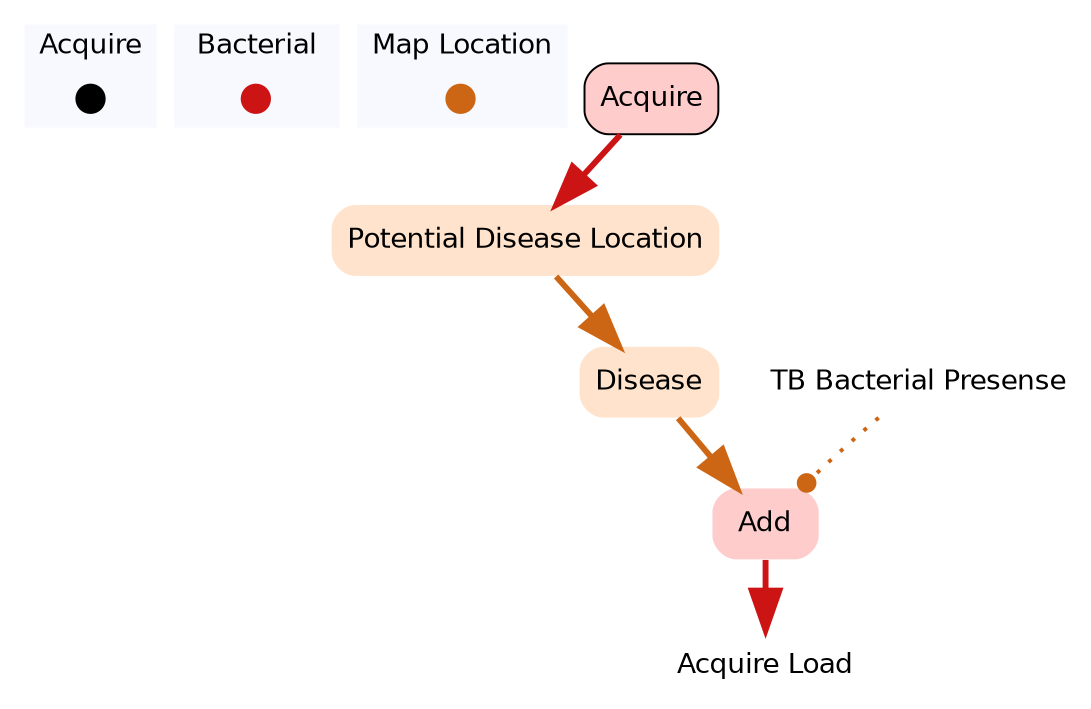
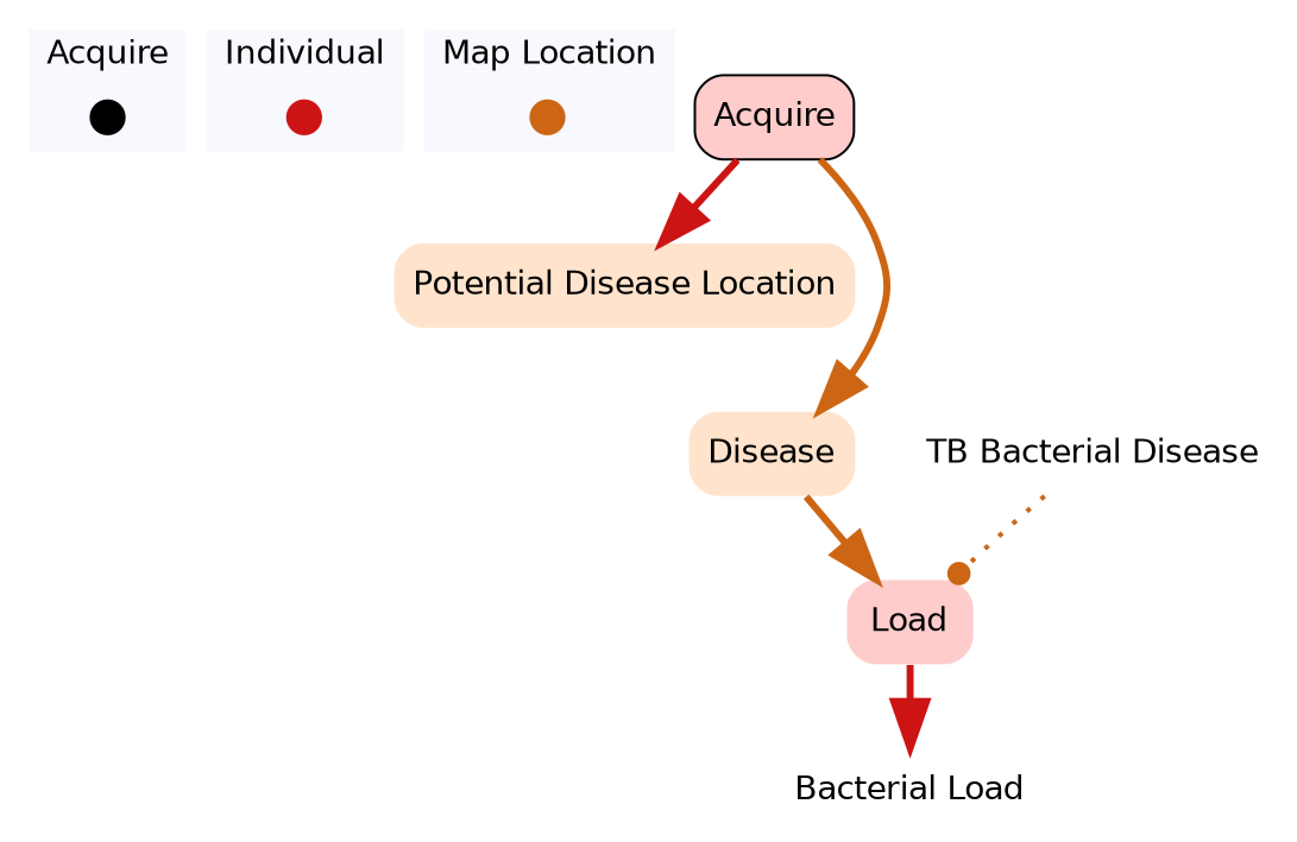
  digraph {
    node [color=black shape=none style=filled fontname=Helvetica]
    edge [arrowsize=2.0 color="0.074, 0.9 , 0.8" penwidth=3.0]
    contextOverview [fixedsize=true fontcolor=white height=.2 shape=point width=.2 fontname=""]
    acquireOverview [color="0.0, 0.9 , 0.8" fixedsize=true fontcolor=white height=.2 shape=point width=.2]
    potentialDiseaseLocationOverview [color="0.074, 0.9 , 0.8" fixedsize=true fontcolor=white height=.2 shape=point width=.2]
-   n4 [color=none fillcolor=white fontsize=14 label="Acquire Load"]
-   n5 [color="0.0, 0.2, 1.0" label=Add style="rounded,filled"]
-   n6 [color=none fillcolor=white fontsize=14 label="TB Bacterial Presense"]
+   n4 [color=none fillcolor=white fontsize=14 label="Bacterial Load"]
+   n5 [color="0.0, 0.2, 1.0" label=Load style="rounded,filled"]
+   n6 [color=none fillcolor=white fontsize=14 label="TB Bacterial Disease"]
    n7 [fillcolor="0.0, 0.2, 1.0" label=Acquire shape=box style="rounded,filled"]
    n8 [color=gray fillcolor="0.074, 0.2, 1.0" label="Potential Disease Location" style="rounded,filled"]
    n9 [color="0.074, 0.2, 1.0" label=Disease style="rounded,filled"]
    subgraph cluster_1 {
      color=white
      fillcolor=ghostwhite
      fontname=Helvetica
      label=Acquire
      labeljust=l
      style=filled
      contextOverview
    }
    subgraph cluster_2 {
      color=white
      fillcolor=ghostwhite
      fontname=Helvetica
-     label=Bacterial
+     label=Individual
      labeljust=l
      nodesep=0.1
      style=filled
      acquireOverview
    }
    subgraph cluster_3 {
      color=white
      fillcolor=ghostwhite
      fontname=Helvetica
      label="Map Location"
      labeljust=l
      nodesep=0.1
      style=filled
      potentialDiseaseLocationOverview
    }
    n5 -> n4 [color="0.0, 0.9 , 0.8"]
    n6 -> n5 [arrowhead=dot headport=ne penwidth=2.0 style=dotted arrowsize=""]
    n7 -> n8 [color="0.0, 0.9 , 0.8"]
-   n8 -> n9
+   n7 -> n9
    n9 -> n5
  }
